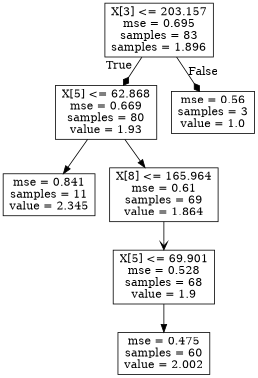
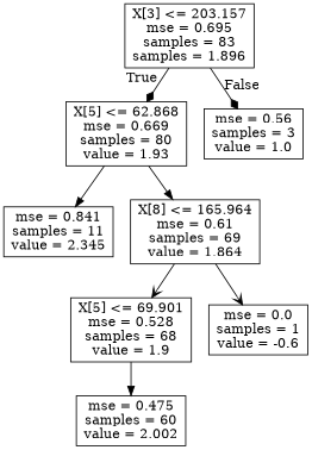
  digraph {
    node [shape=box]
    edge [arrowhead=normal]
    n1 [label="X[3] <= 203.157\nmse = 0.695\nsamples = 83\nsamples = 1.896"]
    n2 [label="X[5] <= 62.868\nmse = 0.669\nsamples = 80\nvalue = 1.93"]
    n3 [label="mse = 0.56\nsamples = 3\nvalue = 1.0"]
    n4 [label="mse = 0.841\nsamples = 11\nvalue = 2.345"]
    n5 [label="X[8] <= 165.964\nmse = 0.61\nsamples = 69\nvalue = 1.864"]
    n6 [label="X[5] <= 69.901\nmse = 0.528\nsamples = 68\nvalue = 1.9"]
+   n7 [label="mse = 0.0\nsamples = 1\nvalue = -0.6"]
    n8 [label="mse = 0.475\nsamples = 60\nvalue = 2.002"]
    n1 -> n2 [arrowhead=diamond headlabel=True labelangle=45 labeldistance=2.5]
    n1 -> n3 [arrowhead=diamond headlabel=False labelangle=-45 labeldistance=2.5]
    n2 -> n4
    n2 -> n5
    n5 -> n6 [arrowhead=vee]
+   n5 -> n7 [arrowhead=vee]
    n6 -> n8
  }
